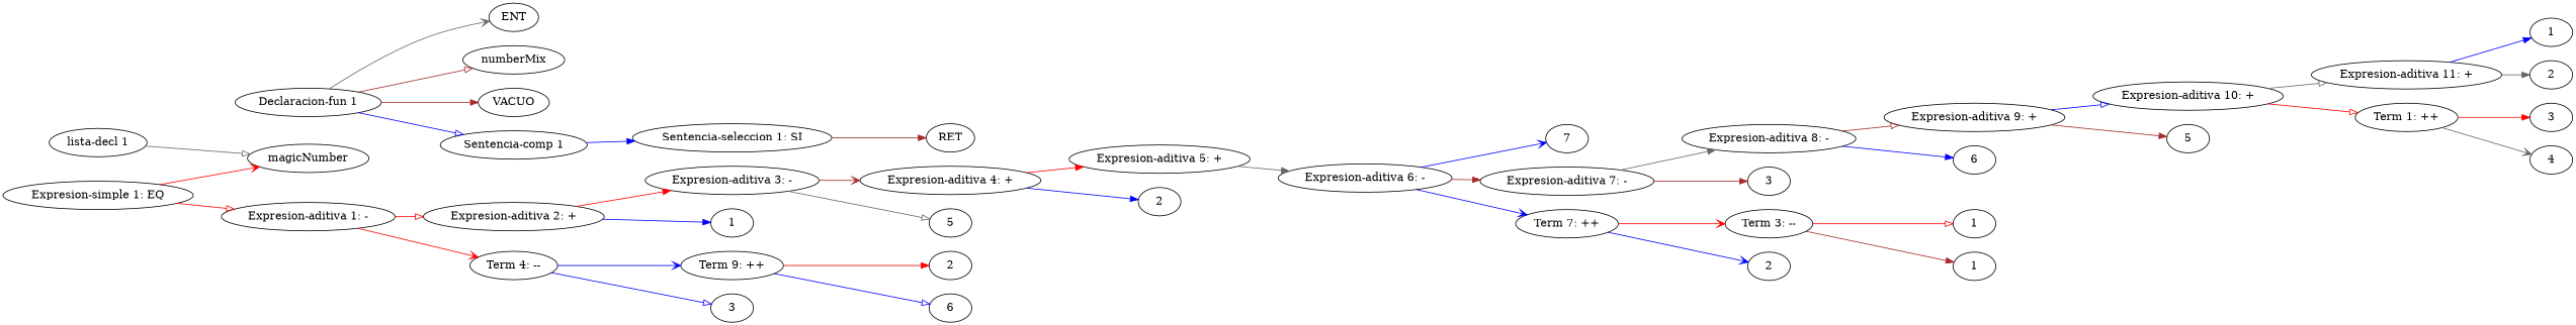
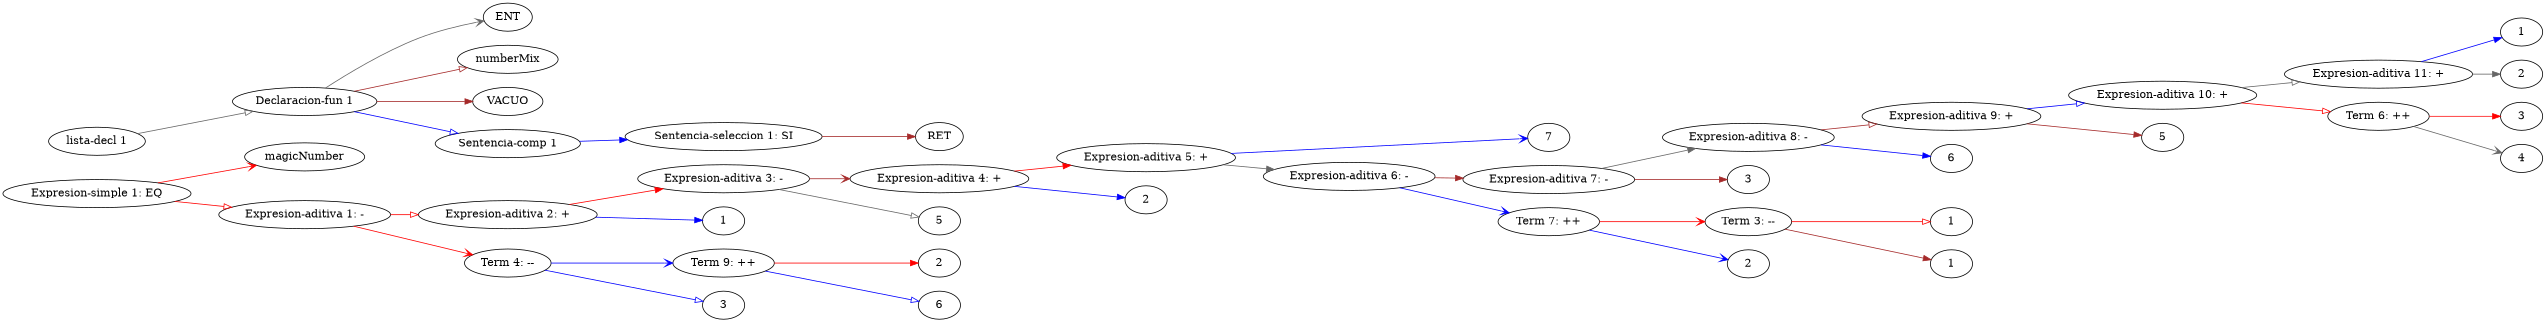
  digraph {
    rankdir=LR
    edge [arrowhead=normal color=blue]
    "lista-decl 1"
    "Declaracion-fun 1"
    n3 [label=ENT]
    n4 [label=numberMix]
    n5 [label=VACUO]
    "Sentencia-comp 1"
    "Sentencia-seleccion 1: SI"
    n8 [label=RET]
    n9 [label=magicNumber]
    "Expresion-simple 1: EQ"
    "Expresion-aditiva 1: -"
    "Expresion-aditiva 2: +"
    "Term 4: --"
    "Expresion-aditiva 3: -"
    n15 [label=1]
    n16 [label="Term 9: ++"]
    n17 [label=3]
    "Expresion-aditiva 4: +"
    n19 [label=5]
    "Expresion-aditiva 5: +"
    n21 [label=2]
    "Expresion-aditiva 6: -"
    n23 [label=7]
    "Expresion-aditiva 7: -"
    n25 [label="Term 7: ++"]
    "Expresion-aditiva 8: -"
    n27 [label=3]
    "Term 3: --"
    n29 [label=2]
    "Expresion-aditiva 9: +"
    n31 [label=6]
    "Expresion-aditiva 10: +"
    n33 [label=5]
    "Expresion-aditiva 11: +"
-   "Term 1: ++"
+   "Term 1: ++" [label="Term 6: ++"]
    n36 [label=1]
    n37 [label=2]
    n38 [label=3]
    n39 [label=4]
    n40 [label=1]
    n41 [label=1]
    n42 [label=2]
    n43 [label=6]
-   "lista-decl 1" -> n9 [arrowhead=onormal color=gray40]
+   "lista-decl 1" -> "Declaracion-fun 1" [arrowhead=onormal color=gray40]
    "Declaracion-fun 1" -> n3 [arrowhead=vee color=gray40]
    "Declaracion-fun 1" -> n4 [arrowhead=onormal color=brown]
    "Declaracion-fun 1" -> n5 [color=brown]
    "Declaracion-fun 1" -> "Sentencia-comp 1" [arrowhead=onormal]
    "Sentencia-comp 1" -> "Sentencia-seleccion 1: SI"
    "Sentencia-seleccion 1: SI" -> n8 [color=brown]
    "Expresion-simple 1: EQ" -> n9 [arrowhead=vee color=red]
    "Expresion-simple 1: EQ" -> "Expresion-aditiva 1: -" [arrowhead=onormal color=red]
    "Expresion-aditiva 1: -" -> "Expresion-aditiva 2: +" [arrowhead=onormal color=red]
    "Expresion-aditiva 1: -" -> "Term 4: --" [arrowhead=vee color=red]
    "Expresion-aditiva 2: +" -> "Expresion-aditiva 3: -" [color=red]
    "Expresion-aditiva 2: +" -> n15
    "Term 4: --" -> n16 [arrowhead=vee]
    "Term 4: --" -> n17 [arrowhead=onormal]
    "Expresion-aditiva 3: -" -> "Expresion-aditiva 4: +" [arrowhead=vee color=brown]
    "Expresion-aditiva 3: -" -> n19 [arrowhead=onormal color=gray40]
    n16 -> n42 [color=red]
    n16 -> n43 [arrowhead=onormal]
    "Expresion-aditiva 4: +" -> "Expresion-aditiva 5: +" [color=red]
    "Expresion-aditiva 4: +" -> n21
    "Expresion-aditiva 5: +" -> "Expresion-aditiva 6: -" [color=gray40]
-   "Expresion-aditiva 6: -" -> n23 [arrowhead=vee]
+   "Expresion-aditiva 5: +" -> n23 [arrowhead=vee]
    "Expresion-aditiva 6: -" -> "Expresion-aditiva 7: -" [color=brown]
    "Expresion-aditiva 6: -" -> n25 [arrowhead=vee]
    "Expresion-aditiva 7: -" -> "Expresion-aditiva 8: -" [color=gray40]
    "Expresion-aditiva 7: -" -> n27 [color=brown]
    n25 -> "Term 3: --" [arrowhead=vee color=red]
    n25 -> n29 [arrowhead=vee]
    "Expresion-aditiva 8: -" -> "Expresion-aditiva 9: +" [arrowhead=onormal color=brown]
    "Expresion-aditiva 8: -" -> n31
    "Term 3: --" -> n40 [arrowhead=onormal color=red]
    "Term 3: --" -> n41 [color=brown]
    "Expresion-aditiva 9: +" -> "Expresion-aditiva 10: +" [arrowhead=onormal]
    "Expresion-aditiva 9: +" -> n33 [color=brown]
    "Expresion-aditiva 10: +" -> "Expresion-aditiva 11: +" [arrowhead=onormal color=gray40]
    "Expresion-aditiva 10: +" -> "Term 1: ++" [arrowhead=onormal color=red]
    "Expresion-aditiva 11: +" -> n36
    "Expresion-aditiva 11: +" -> n37 [color=gray40]
    "Term 1: ++" -> n38 [color=red]
    "Term 1: ++" -> n39 [arrowhead=vee color=gray40]
  }
